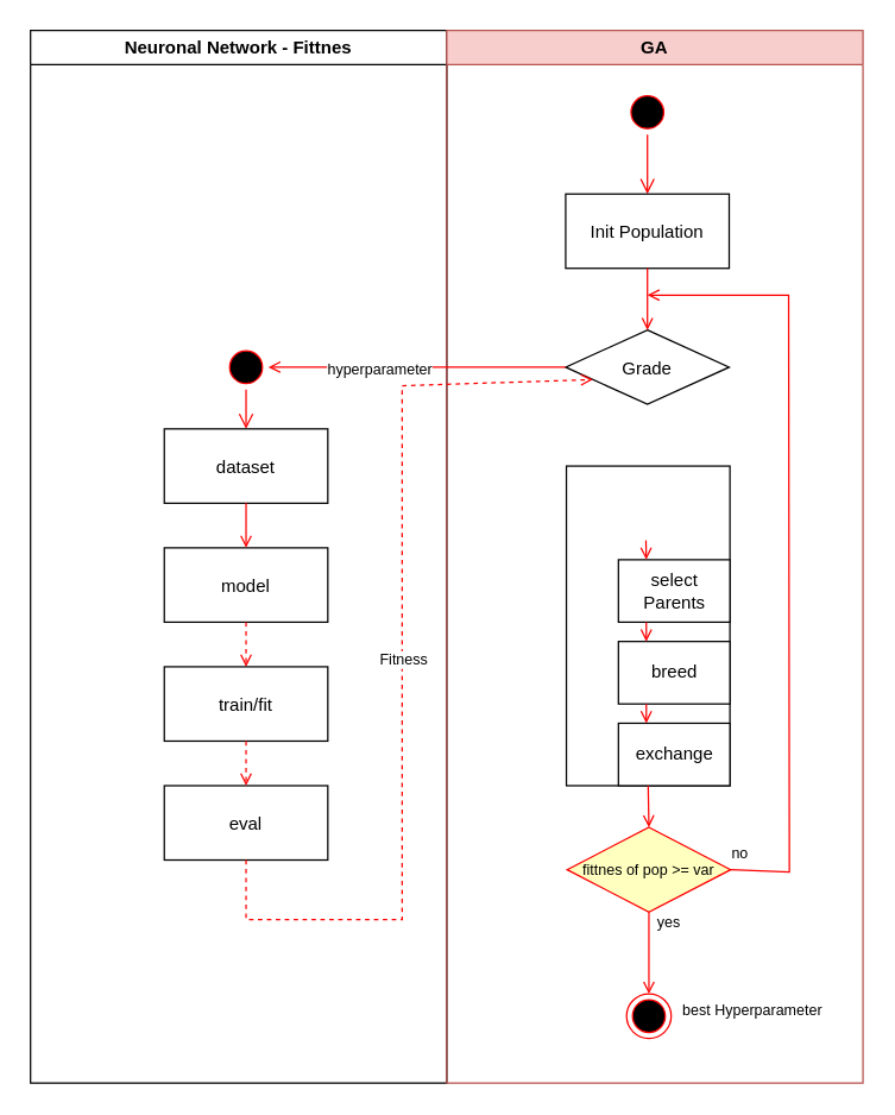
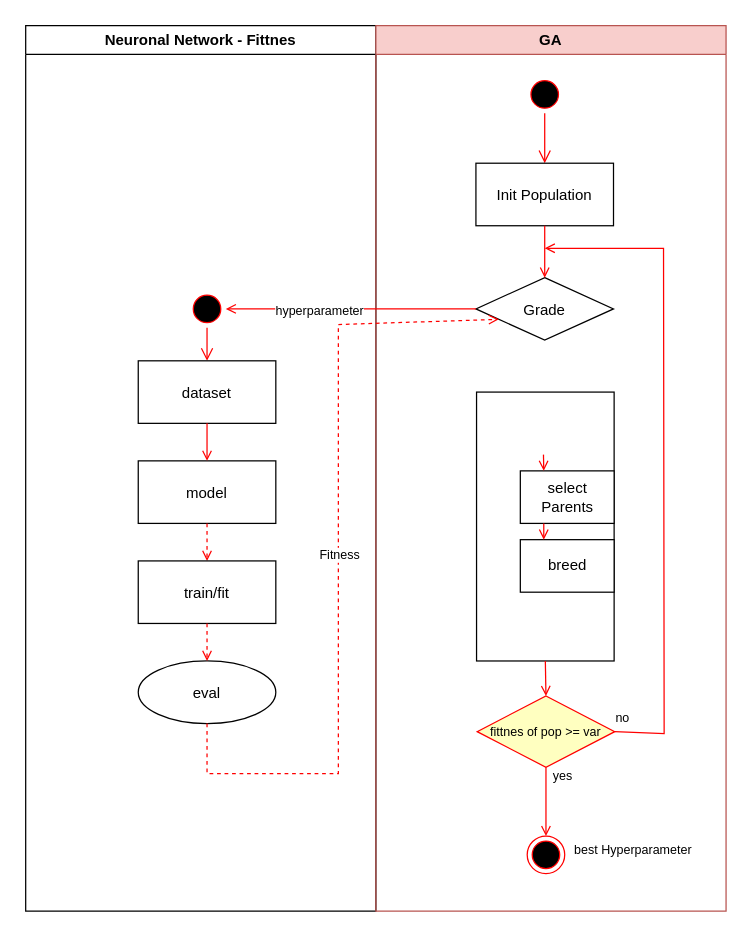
  <mxCell id="0" />
  <mxCell id="1" parent="0" />
  <mxCell id="2" value="Neuronal Network - Fittnes" style="swimlane;whiteSpace=wrap" parent="1" vertex="1"><mxGeometry x="20" y="20" width="280" height="708" as="geometry" /></mxCell>
  <mxCell id="3" value="" style="ellipse;shape=startState;fillColor=#000000;strokeColor=#ff0000;" parent="2" vertex="1"><mxGeometry x="130" y="211.5" width="30" height="30" as="geometry" /></mxCell>
  <mxCell id="4" value="" style="edgeStyle=elbowEdgeStyle;elbow=horizontal;verticalAlign=bottom;endArrow=open;endSize=8;strokeColor=#FF0000;endFill=1;rounded=0" parent="2" source="3" target="5" edge="1"><mxGeometry x="130" y="213" as="geometry"><mxPoint x="145" y="283" as="targetPoint" /></mxGeometry></mxCell>
  <mxCell id="5" value="dataset" style="" parent="2" vertex="1"><mxGeometry x="90" y="268" width="110" height="50" as="geometry" /></mxCell>
  <mxCell id="6" value="model" style="" parent="2" vertex="1"><mxGeometry x="90" y="348" width="110" height="50" as="geometry" /></mxCell>
  <mxCell id="7" value="" style="endArrow=open;strokeColor=#FF0000;endFill=1;rounded=0" parent="2" source="5" target="6" edge="1"><mxGeometry relative="1" as="geometry" /></mxCell>
  <mxCell id="8" value="" style="endArrow=open;strokeColor=#FF0000;endFill=1;rounded=0;entryX=0.5;entryY=0;entryDx=0;entryDy=0;dashed=1;" parent="2" source="6" target="9" edge="1"><mxGeometry relative="1" as="geometry"><mxPoint x="145" y="498" as="targetPoint" /></mxGeometry></mxCell>
  <mxCell id="9" value="train/fit" style="" vertex="1" parent="2"><mxGeometry x="90" y="428" width="110" height="50" as="geometry" /></mxCell>
- <mxCell id="10" value="eval" style="" vertex="1" parent="2"><mxGeometry x="90" y="508" width="110" height="50" as="geometry" /></mxCell>
+ <mxCell id="10" value="eval" style="ellipse;" vertex="1" parent="2"><mxGeometry x="90" y="508" width="110" height="50" as="geometry" /></mxCell>
  <mxCell id="11" value="" style="endArrow=open;strokeColor=#FF0000;endFill=1;rounded=0;exitX=0.5;exitY=1;exitDx=0;exitDy=0;dashed=1;" edge="1" parent="2" source="9" target="10"><mxGeometry relative="1" as="geometry"><mxPoint x="155.094" y="408" as="sourcePoint" /><mxPoint x="155.207" y="438.31" as="targetPoint" /></mxGeometry></mxCell>
  <mxCell id="12" value="GA" style="swimlane;whiteSpace=wrap;fillColor=#f8cecc;strokeColor=#b85450;" parent="1" vertex="1"><mxGeometry x="300" y="20" width="280" height="708" as="geometry" /></mxCell>
  <mxCell id="13" value="" style="rounded=0;whiteSpace=wrap;html=1;fillColor=none;" vertex="1" parent="12"><mxGeometry x="80.5" y="293" width="110" height="215" as="geometry" /></mxCell>
  <mxCell id="14" value="" style="ellipse;shape=startState;fillColor=#000000;strokeColor=#ff0000;" parent="12" vertex="1"><mxGeometry x="120" y="40" width="30" height="30" as="geometry" /></mxCell>
  <mxCell id="15" value="" style="edgeStyle=elbowEdgeStyle;elbow=horizontal;verticalAlign=bottom;endArrow=open;endSize=8;strokeColor=#FF0000;endFill=1;rounded=0" parent="12" source="14" target="16" edge="1"><mxGeometry x="100" y="20" as="geometry"><mxPoint x="115" y="90" as="targetPoint" /></mxGeometry></mxCell>
  <mxCell id="16" value="Init Population" style="" parent="12" vertex="1"><mxGeometry x="80" y="110" width="110" height="50" as="geometry" /></mxCell>
  <mxCell id="17" value="Grade" style="rhombus;" parent="12" vertex="1"><mxGeometry x="80" y="201.5" width="110" height="50" as="geometry" /></mxCell>
  <mxCell id="18" value="" style="endArrow=open;strokeColor=#FF0000;endFill=1;rounded=0" parent="12" source="16" target="17" edge="1"><mxGeometry relative="1" as="geometry" /></mxCell>
  <mxCell id="19" value="select Parents" style="rounded=0;whiteSpace=wrap;html=1;" vertex="1" parent="12"><mxGeometry x="115.5" y="356" width="75" height="42" as="geometry" /></mxCell>
  <mxCell id="20" value="" style="endArrow=open;strokeColor=#FF0000;endFill=1;rounded=0;entryX=0.25;entryY=0;entryDx=0;entryDy=0;" edge="1" parent="12" target="19"><mxGeometry relative="1" as="geometry"><mxPoint x="134" y="343" as="sourcePoint" /><mxPoint x="153" y="376" as="targetPoint" /></mxGeometry></mxCell>
  <mxCell id="21" value="breed" style="rounded=0;whiteSpace=wrap;html=1;" vertex="1" parent="12"><mxGeometry x="115.5" y="411" width="75" height="42" as="geometry" /></mxCell>
  <mxCell id="22" value="" style="endArrow=open;strokeColor=#FF0000;endFill=1;rounded=0;exitX=0.25;exitY=1;exitDx=0;exitDy=0;entryX=0.25;entryY=0;entryDx=0;entryDy=0;" edge="1" parent="12" source="19" target="21"><mxGeometry relative="1" as="geometry"><mxPoint x="145.172" y="353.207" as="sourcePoint" /><mxPoint x="144.483" y="366.31" as="targetPoint" /></mxGeometry></mxCell>
- <mxCell id="23" value="exchange" style="rounded=0;whiteSpace=wrap;html=1;" vertex="1" parent="12"><mxGeometry x="115.5" y="466" width="75" height="42" as="geometry" /></mxCell>
- <mxCell id="24" value="" style="endArrow=open;strokeColor=#FF0000;endFill=1;rounded=0;exitX=0.25;exitY=1;exitDx=0;exitDy=0;entryX=0.25;entryY=0;entryDx=0;entryDy=0;" edge="1" parent="12" target="23" source="21"><mxGeometry relative="1" as="geometry"><mxPoint x="144.286" y="407.857" as="sourcePoint" /><mxPoint x="-265.017" y="334.31" as="targetPoint" /></mxGeometry></mxCell>
  <mxCell id="25" value="fittnes of pop &gt;= var" style="rhombus;fillColor=#ffffc0;strokeColor=#ff0000;fontSize=10;" vertex="1" parent="12"><mxGeometry x="81" y="536" width="110" height="57" as="geometry" /></mxCell>
  <mxCell id="26" value="" style="endArrow=open;strokeColor=#FF0000;endFill=1;rounded=0;exitX=0.5;exitY=1;exitDx=0;exitDy=0;entryX=0.5;entryY=0;entryDx=0;entryDy=0;" edge="1" parent="12" source="13" target="25"><mxGeometry relative="1" as="geometry"><mxPoint x="191" y="516" as="sourcePoint" /><mxPoint x="191" y="571" as="targetPoint" /></mxGeometry></mxCell>
  <mxCell id="27" value="yes&lt;br&gt;&lt;br&gt;" style="text;html=1;fontSize=10;" vertex="1" parent="12"><mxGeometry x="140" y="588" width="40" height="30" as="geometry" /></mxCell>
  <mxCell id="28" value="no" style="text;html=1;fontSize=10;" vertex="1" parent="12"><mxGeometry x="190" y="541" width="20" height="14" as="geometry" /></mxCell>
  <mxCell id="29" value="" style="endArrow=open;strokeColor=#FF0000;endFill=1;rounded=0;exitX=1;exitY=0.5;exitDx=0;exitDy=0;" edge="1" parent="12" source="25"><mxGeometry relative="1" as="geometry"><mxPoint x="260.5" y="438" as="sourcePoint" /><mxPoint x="135" y="178" as="targetPoint" /><Array as="points"><mxPoint x="230.5" y="566" /><mxPoint x="230" y="178" /></Array></mxGeometry></mxCell>
  <mxCell id="30" value="" style="ellipse;shape=endState;fillColor=#000000;strokeColor=#ff0000" parent="12" vertex="1"><mxGeometry x="121" y="648" width="30" height="30" as="geometry" /></mxCell>
  <mxCell id="31" value="" style="endArrow=open;strokeColor=#FF0000;endFill=1;rounded=0;exitX=0.5;exitY=1;exitDx=0;exitDy=0;entryX=0.5;entryY=0;entryDx=0;entryDy=0;" edge="1" parent="12" source="25" target="30"><mxGeometry relative="1" as="geometry"><mxPoint x="-85" y="180" as="sourcePoint" /><mxPoint x="136" y="618" as="targetPoint" /></mxGeometry></mxCell>
  <mxCell id="32" value="best Hyperparameter" style="text;html=1;resizable=0;points=[];autosize=1;align=left;verticalAlign=top;spacingTop=-4;fontSize=10;" vertex="1" parent="12"><mxGeometry x="157" y="651" width="110" height="10" as="geometry" /></mxCell>
  <mxCell id="33" value="" style="endArrow=open;strokeColor=#FF0000;endFill=1;rounded=0;exitX=0;exitY=0.5;exitDx=0;exitDy=0;entryX=1;entryY=0.5;entryDx=0;entryDy=0;" edge="1" parent="1" source="17" target="3"><mxGeometry relative="1" as="geometry"><mxPoint x="445.137" y="281.5" as="sourcePoint" /><mxPoint x="445.363" y="323" as="targetPoint" /></mxGeometry></mxCell>
  <mxCell id="34" value="hyperparameter&lt;br&gt;" style="text;html=1;resizable=0;points=[];align=center;verticalAlign=middle;labelBackgroundColor=#ffffff;fontSize=10;" vertex="1" connectable="0" parent="33"><mxGeometry x="0.262" y="1" relative="1" as="geometry"><mxPoint as="offset" /></mxGeometry></mxCell>
  <mxCell id="35" value="" style="endArrow=open;strokeColor=#FF0000;endFill=1;rounded=0;exitX=0.5;exitY=1;exitDx=0;exitDy=0;entryX=0;entryY=0.75;entryDx=0;entryDy=0;dashed=1;" edge="1" parent="1" source="10" target="17"><mxGeometry relative="1" as="geometry"><mxPoint x="175.207" y="507.966" as="sourcePoint" /><mxPoint x="175.094" y="538" as="targetPoint" /><Array as="points"><mxPoint x="165" y="618" /><mxPoint x="270" y="618" /><mxPoint x="270" y="259" /></Array></mxGeometry></mxCell>
  <mxCell id="36" value="Fitness" style="text;html=1;resizable=0;points=[];align=center;verticalAlign=middle;labelBackgroundColor=#ffffff;fontSize=10;" vertex="1" connectable="0" parent="35"><mxGeometry x="0.014" relative="1" as="geometry"><mxPoint as="offset" /></mxGeometry></mxCell>
